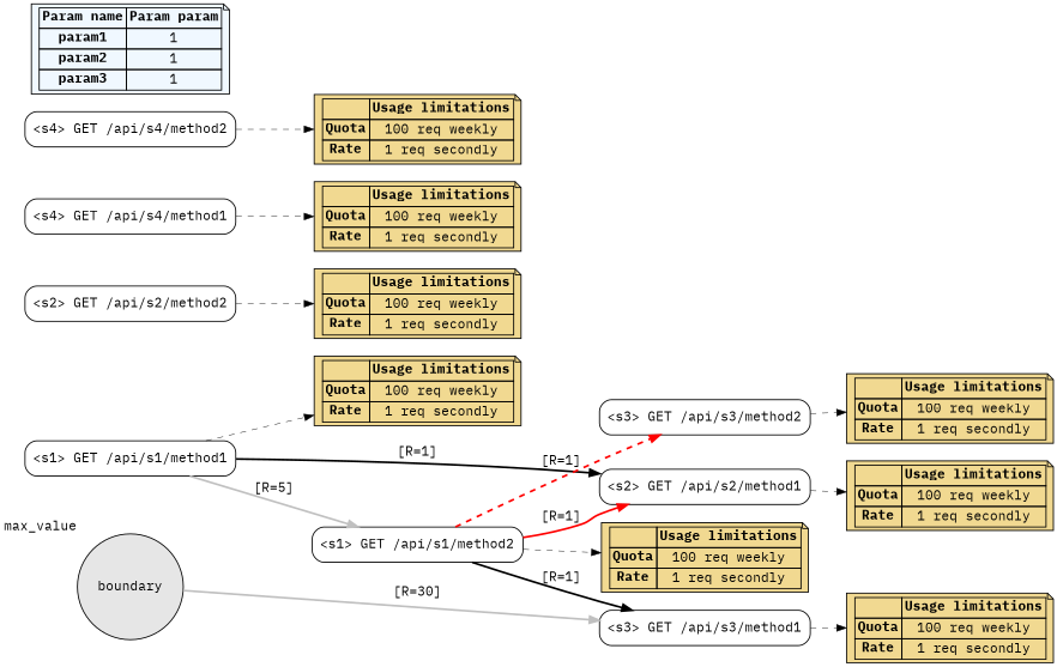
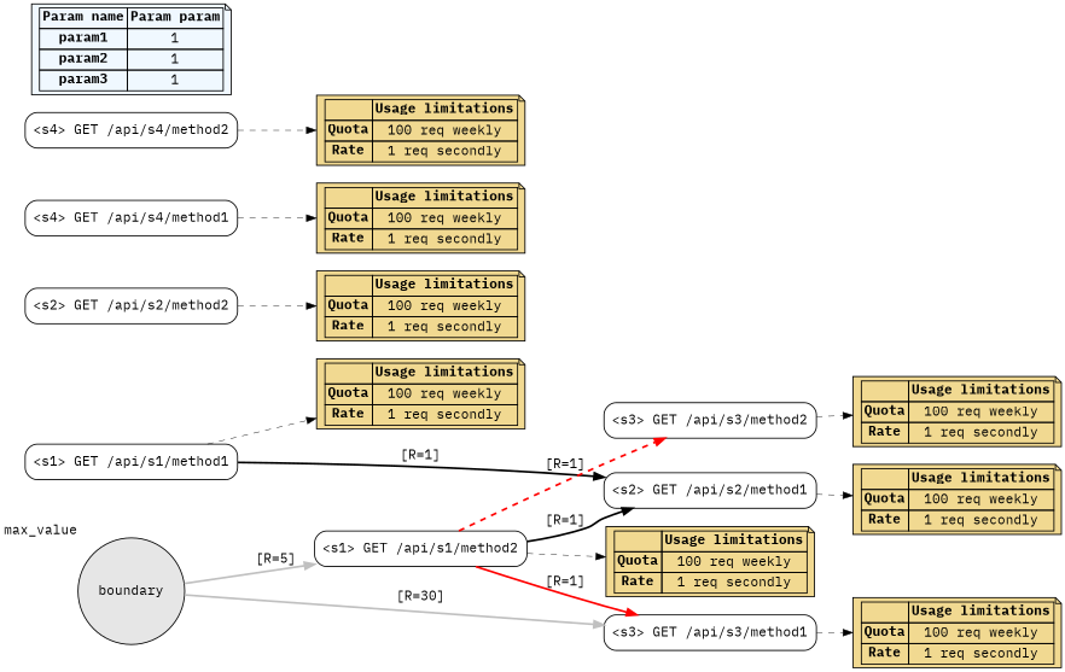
  digraph {
    fontname="IBM Plex Mono"
    rankdir=LR
    node [fontname="IBM Plex Mono" shape=note style=filled]
    edge [color=black fontname="IBM Plex Mono" penwidth=0.5 style=dashed]
    n1 [label="<s1> GET /api/s1/method1" shape=box style=rounded]
    n2 [fillcolor="#F1D991" label=< <table border="0" cellborder="1" cellpadding="2" cellspacing="0"> <tr> <td></td> <td><b>Usage limitations</b></td> </tr> <tr> <td><b>Quota</b></td> <td>100 req weekly</td> </tr> <tr> <td><b>Rate</b></td> <td>1 req secondly</td> </tr> </table> >]
    n3 [label="<s1> GET /api/s1/method2" shape=box style=rounded]
    n4 [fillcolor="#F1D991" label=< <table border="0" cellborder="1" cellpadding="2" cellspacing="0"> <tr> <td></td> <td><b>Usage limitations</b></td> </tr> <tr> <td><b>Quota</b></td> <td>100 req weekly</td> </tr> <tr> <td><b>Rate</b></td> <td>1 req secondly</td> </tr> </table> >]
    n5 [label="<s2> GET /api/s2/method1" shape=box style=rounded]
    n6 [fillcolor="#F1D991" label=< <table border="0" cellborder="1" cellpadding="2" cellspacing="0"> <tr> <td></td> <td><b>Usage limitations</b></td> </tr> <tr> <td><b>Quota</b></td> <td>100 req weekly</td> </tr> <tr> <td><b>Rate</b></td> <td>1 req secondly</td> </tr> </table> >]
    n7 [label="<s2> GET /api/s2/method2" shape=box style=rounded]
    n8 [fillcolor="#F1D991" label=< <table border="0" cellborder="1" cellpadding="2" cellspacing="0"> <tr> <td></td> <td><b>Usage limitations</b></td> </tr> <tr> <td><b>Quota</b></td> <td>100 req weekly</td> </tr> <tr> <td><b>Rate</b></td> <td>1 req secondly</td> </tr> </table> >]
    n9 [label="<s3> GET /api/s3/method1" shape=box style=rounded]
    n10 [fillcolor="#F1D991" label=< <table border="0" cellborder="1" cellpadding="2" cellspacing="0"> <tr> <td></td> <td><b>Usage limitations</b></td> </tr> <tr> <td><b>Quota</b></td> <td>100 req weekly</td> </tr> <tr> <td><b>Rate</b></td> <td>1 req secondly</td> </tr> </table> >]
    n11 [label="<s3> GET /api/s3/method2" shape=box style=rounded]
    n12 [fillcolor="#F1D991" label=< <table border="0" cellborder="1" cellpadding="2" cellspacing="0"> <tr> <td></td> <td><b>Usage limitations</b></td> </tr> <tr> <td><b>Quota</b></td> <td>100 req weekly</td> </tr> <tr> <td><b>Rate</b></td> <td>1 req secondly</td> </tr> </table> >]
    n13 [label="<s4> GET /api/s4/method1" shape=box style=rounded]
    n14 [fillcolor="#F1D991" label=< <table border="0" cellborder="1" cellpadding="2" cellspacing="0"> <tr> <td></td> <td><b>Usage limitations</b></td> </tr> <tr> <td><b>Quota</b></td> <td>100 req weekly</td> </tr> <tr> <td><b>Rate</b></td> <td>1 req secondly</td> </tr> </table> >]
    n15 [label="<s4> GET /api/s4/method2" shape=box style=rounded]
    n16 [fillcolor="#F1D991" label=< <table border="0" cellborder="1" cellpadding="2" cellspacing="0"> <tr> <td></td> <td><b>Usage limitations</b></td> </tr> <tr> <td><b>Quota</b></td> <td>100 req weekly</td> </tr> <tr> <td><b>Rate</b></td> <td>1 req secondly</td> </tr> </table> >]
    n17 [fillcolor="#F0F8FF" label=< <table border="0" cellborder="1" cellpadding="2" cellspacing="0"> <tr> <td><b>Param name</b></td><td><b>Param param</b></td> </tr> <tr> <td><b>param1</b></td> <td>1</td> </tr> <tr> <td><b>param2</b></td> <td>1</td> </tr> <tr> <td><b>param3</b></td> <td>1</td> </tr> </table> >]
    boundary [fillcolor="#E6E6E6" shape=circle style="rounded,filled" xlabel=max_value]
    subgraph sub_1 {
      n1
      n2
      n3
      n4
    }
    subgraph sub_2 {
      n5
      n6
      n7
      n8
    }
    subgraph sub_3 {
      n9
      n10
      n11
      n12
    }
    subgraph sub_4 {
      n13
      n14
      n15
      n16
    }
    n1 -> n2
    n1 -> n5 [label="[R=1]" penwidth=2.0 style=""]
    n3 -> n4
-   n3 -> n5 [color=red label="[R=1]" penwidth=2.0 style=""]
-   n3 -> n9 [label="[R=1]" penwidth=2.0 style=""]
+   n3 -> n5 [label="[R=1]" penwidth=2.0 style=""]
+   n3 -> n9 [color=red label="[R=1]" penwidth=2.0 style=""]
    n3 -> n11 [color=red label="[R=1]" penwidth=2.0]
    n5 -> n6
    n7 -> n8
    n9 -> n10
    n11 -> n12
    n13 -> n14
    n15 -> n16
-   n1 -> n3 [color=grey label="[R=5]" penwidth=2.0 style=""]
+   boundary -> n3 [color=grey label="[R=5]" penwidth=2.0 style=""]
    boundary -> n9 [color=grey label="[R=30]" penwidth=2.0 style=""]
  }
